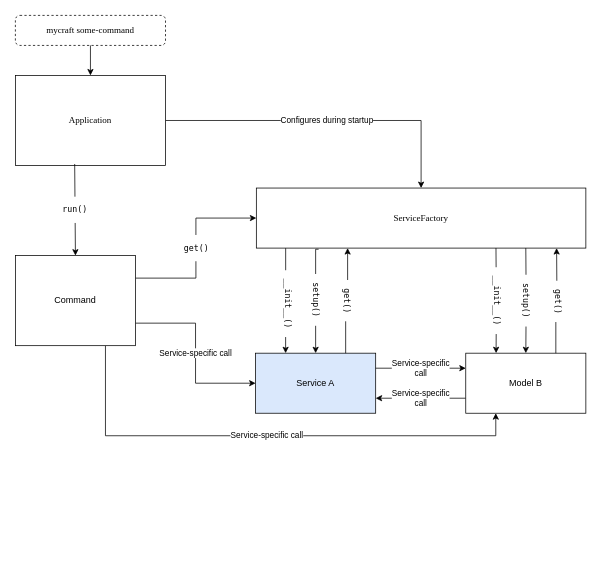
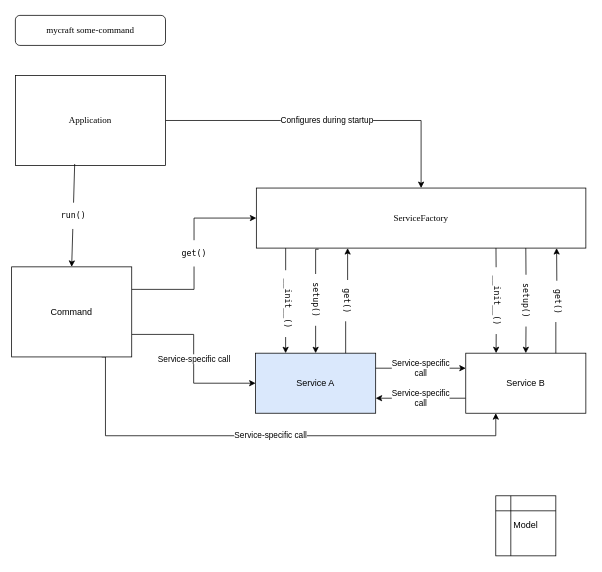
  <mxCell id="0" />
  <mxCell id="1" parent="0" />
- <mxCell id="2" value="&lt;pre&gt;&lt;font data-font-src=&quot;https://fonts.googleapis.com/css?family=ubuntu+mono&quot; face=&quot;ubuntu mono&quot;&gt;mycraft some-command&lt;/font&gt;&lt;/pre&gt;" style="rounded=1;whiteSpace=wrap;html=1;dashed=1;" vertex="1" parent="1"><mxGeometry x="20" y="20" width="200" height="40" as="geometry" /></mxCell>
+ <mxCell id="2" value="&lt;pre&gt;&lt;font data-font-src=&quot;https://fonts.googleapis.com/css?family=ubuntu+mono&quot; face=&quot;ubuntu mono&quot;&gt;mycraft some-command&lt;/font&gt;&lt;/pre&gt;" style="rounded=1;whiteSpace=wrap;html=1;" vertex="1" parent="1"><mxGeometry x="20" y="20" width="200" height="40" as="geometry" /></mxCell>
  <mxCell id="3" value="Configures during startup" style="edgeStyle=orthogonalEdgeStyle;rounded=0;orthogonalLoop=1;jettySize=auto;html=1;exitX=1;exitY=0.5;exitDx=0;exitDy=0;" edge="1" parent="1" source="4" target="9"><mxGeometry relative="1" as="geometry" /></mxCell>
  <mxCell id="4" value="&lt;pre&gt;&lt;font data-font-src=&quot;https://fonts.googleapis.com/css?family=ubuntu+mono&quot; face=&quot;ubuntu mono&quot;&gt;Application&lt;/font&gt;&lt;/pre&gt;" style="rounded=0;whiteSpace=wrap;html=1;" vertex="1" parent="1"><mxGeometry x="20" y="100" width="200" height="120" as="geometry" /></mxCell>
- <mxCell id="5" value="" style="endArrow=classic;html=1;rounded=0;exitX=0.5;exitY=1;exitDx=0;exitDy=0;entryX=0.5;entryY=0;entryDx=0;entryDy=0;" edge="1" parent="1" source="2" target="4"><mxGeometry width="50" height="50" relative="1" as="geometry"><mxPoint x="430" y="900" as="sourcePoint" /><mxPoint x="480" y="850" as="targetPoint" /></mxGeometry></mxCell>
  <mxCell id="6" style="edgeStyle=orthogonalEdgeStyle;rounded=0;orthogonalLoop=1;jettySize=auto;html=1;exitX=0.089;exitY=1;exitDx=0;exitDy=0;entryX=0.25;entryY=0;entryDx=0;entryDy=0;exitPerimeter=0;" edge="1" parent="1" source="9" target="10"><mxGeometry relative="1" as="geometry"><Array as="points" /></mxGeometry></mxCell>
  <mxCell id="7" value="&lt;pre&gt;__init__()&lt;/pre&gt;" style="edgeLabel;html=1;align=center;verticalAlign=middle;resizable=0;points=[];textDirection=vertical-lr;" vertex="1" connectable="0" parent="6"><mxGeometry x="0.061" y="1" relative="1" as="geometry"><mxPoint as="offset" /></mxGeometry></mxCell>
  <mxCell id="8" value="&lt;pre&gt;setup()&lt;/pre&gt;" style="edgeStyle=orthogonalEdgeStyle;rounded=0;orthogonalLoop=1;jettySize=auto;html=1;exitX=0.189;exitY=1.019;exitDx=0;exitDy=0;entryX=0.5;entryY=0;entryDx=0;entryDy=0;exitPerimeter=0;textDirection=vertical-lr;" edge="1" parent="1" source="9" target="10"><mxGeometry relative="1" as="geometry"><Array as="points"><mxPoint x="420" y="332" /></Array></mxGeometry></mxCell>
  <mxCell id="9" value="&lt;pre&gt;&lt;font face=&quot;ubuntu mono&quot;&gt;ServiceFactory&lt;/font&gt;&lt;/pre&gt;" style="rounded=0;whiteSpace=wrap;html=1;" vertex="1" parent="1"><mxGeometry x="341" y="250" width="439" height="80" as="geometry" /></mxCell>
  <mxCell id="10" value="Service A" style="rounded=0;whiteSpace=wrap;html=1;fillColor=#dae8fc;" vertex="1" parent="1"><mxGeometry x="340" y="470" width="160" height="80" as="geometry" /></mxCell>
  <mxCell id="11" value="&lt;div&gt;Service-specific call&lt;/div&gt;" style="edgeStyle=orthogonalEdgeStyle;rounded=0;orthogonalLoop=1;jettySize=auto;html=1;exitX=0.75;exitY=1;exitDx=0;exitDy=0;entryX=0.25;entryY=1;entryDx=0;entryDy=0;" edge="1" parent="1" source="14" target="19"><mxGeometry relative="1" as="geometry"><Array as="points"><mxPoint x="140" y="580" /><mxPoint x="660" y="580" /></Array></mxGeometry></mxCell>
  <mxCell id="12" value="Service-specific call" style="edgeStyle=orthogonalEdgeStyle;rounded=0;orthogonalLoop=1;jettySize=auto;html=1;exitX=1;exitY=0.75;exitDx=0;exitDy=0;entryX=0;entryY=0.5;entryDx=0;entryDy=0;" edge="1" parent="1" source="14" target="10"><mxGeometry relative="1" as="geometry" /></mxCell>
  <mxCell id="13" value="&lt;pre&gt;get()&lt;/pre&gt;" style="edgeStyle=orthogonalEdgeStyle;rounded=0;orthogonalLoop=1;jettySize=auto;html=1;exitX=1;exitY=0.25;exitDx=0;exitDy=0;entryX=0;entryY=0.5;entryDx=0;entryDy=0;" edge="1" parent="1" source="14" target="9"><mxGeometry relative="1" as="geometry" /></mxCell>
- <mxCell id="14" value="Command" style="rounded=0;whiteSpace=wrap;html=1;" vertex="1" parent="1"><mxGeometry x="20" y="340" width="160" height="120" as="geometry" /></mxCell>
+ <mxCell id="14" value="Command" style="rounded=0;whiteSpace=wrap;html=1;" vertex="1" parent="1"><mxGeometry x="15" y="355" width="160" height="120" as="geometry" /></mxCell>
  <mxCell id="15" value="&lt;pre&gt;run()&lt;/pre&gt;" style="endArrow=classic;html=1;rounded=0;exitX=0.395;exitY=0.983;exitDx=0;exitDy=0;exitPerimeter=0;entryX=0.5;entryY=0;entryDx=0;entryDy=0;" edge="1" parent="1" source="4" target="14"><mxGeometry width="50" height="50" relative="1" as="geometry"><mxPoint x="430" y="900" as="sourcePoint" /><mxPoint x="480" y="850" as="targetPoint" /></mxGeometry></mxCell>
  <mxCell id="16" value="&lt;pre&gt;get()&lt;/pre&gt;" style="edgeStyle=orthogonalEdgeStyle;rounded=0;orthogonalLoop=1;jettySize=auto;html=1;exitX=0.75;exitY=0;exitDx=0;exitDy=0;entryX=0.277;entryY=1;entryDx=0;entryDy=0;entryPerimeter=0;textDirection=vertical-lr;" edge="1" parent="1" source="10" target="9"><mxGeometry relative="1" as="geometry" /></mxCell>
  <mxCell id="17" value="&lt;pre&gt;setup()&lt;/pre&gt;" style="edgeStyle=orthogonalEdgeStyle;rounded=0;orthogonalLoop=1;jettySize=auto;html=1;entryX=0.5;entryY=0;entryDx=0;entryDy=0;textDirection=vertical-lr;" edge="1" parent="1" target="19"><mxGeometry relative="1" as="geometry"><mxPoint x="700" y="330" as="sourcePoint" /></mxGeometry></mxCell>
  <mxCell id="18" value="&lt;div&gt;Service-specific&lt;/div&gt;&lt;div&gt;call&lt;/div&gt;" style="edgeStyle=orthogonalEdgeStyle;rounded=0;orthogonalLoop=1;jettySize=auto;html=1;exitX=0;exitY=0.75;exitDx=0;exitDy=0;entryX=1;entryY=0.75;entryDx=0;entryDy=0;" edge="1" parent="1" source="19" target="10"><mxGeometry relative="1" as="geometry" /></mxCell>
- <mxCell id="19" value="Model B" style="rounded=0;whiteSpace=wrap;html=1;" vertex="1" parent="1"><mxGeometry x="620" y="470" width="160" height="80" as="geometry" /></mxCell>
+ <mxCell id="19" value="Service B" style="rounded=0;whiteSpace=wrap;html=1;" vertex="1" parent="1"><mxGeometry x="620" y="470" width="160" height="80" as="geometry" /></mxCell>
  <mxCell id="20" value="&lt;pre&gt;get()&lt;/pre&gt;" style="edgeStyle=orthogonalEdgeStyle;rounded=0;orthogonalLoop=1;jettySize=auto;html=1;exitX=0.75;exitY=0;exitDx=0;exitDy=0;entryX=0.334;entryY=0.994;entryDx=0;entryDy=0;entryPerimeter=0;textDirection=vertical-lr;" edge="1" parent="1" source="19"><mxGeometry relative="1" as="geometry"><mxPoint x="741" y="330" as="targetPoint" /></mxGeometry></mxCell>
  <mxCell id="21" value="&lt;div&gt;Service-specific&lt;/div&gt;&lt;div&gt;call&lt;/div&gt;" style="endArrow=classic;html=1;rounded=0;entryX=0;entryY=0.25;entryDx=0;entryDy=0;" edge="1" parent="1" target="19"><mxGeometry width="50" height="50" relative="1" as="geometry"><mxPoint x="500" y="490" as="sourcePoint" /><mxPoint x="550" y="440" as="targetPoint" /></mxGeometry></mxCell>
+ <mxCell id="22" value="Model" style="shape=internalStorage;whiteSpace=wrap;html=1;backgroundOutline=1;" vertex="1" parent="1"><mxGeometry x="660" y="660" width="80" height="80" as="geometry" /></mxCell>
  <mxCell id="23" value="&lt;pre&gt;__init__()&lt;/pre&gt;" style="edgeStyle=orthogonalEdgeStyle;rounded=0;orthogonalLoop=1;jettySize=auto;html=1;exitX=0.75;exitY=1;exitDx=0;exitDy=0;entryX=0.315;entryY=0;entryDx=0;entryDy=0;entryPerimeter=0;textDirection=vertical-lr;" edge="1" parent="1"><mxGeometry relative="1" as="geometry"><mxPoint x="660.25" y="330" as="sourcePoint" /><mxPoint x="660.4" y="470" as="targetPoint" /></mxGeometry></mxCell>
